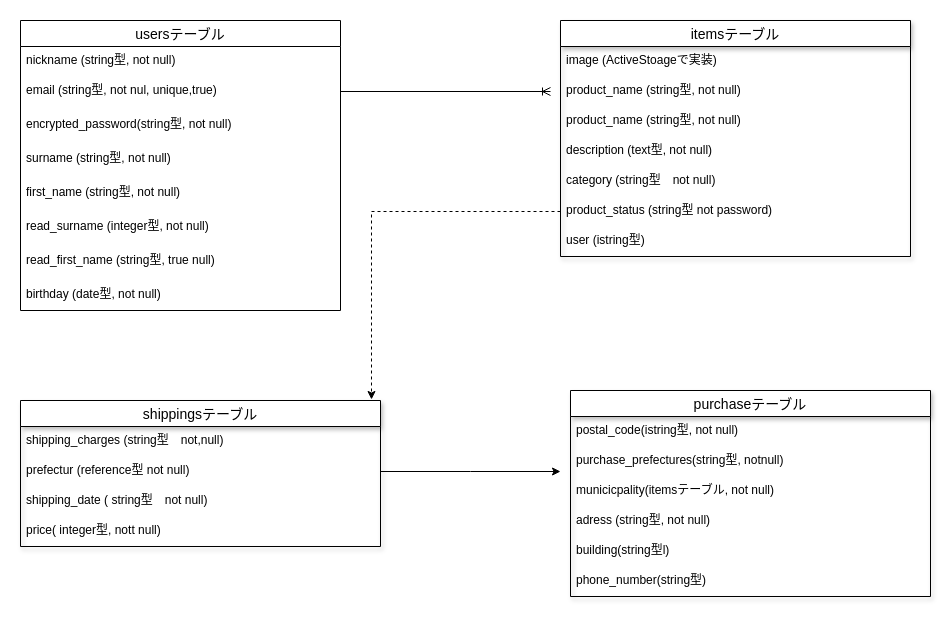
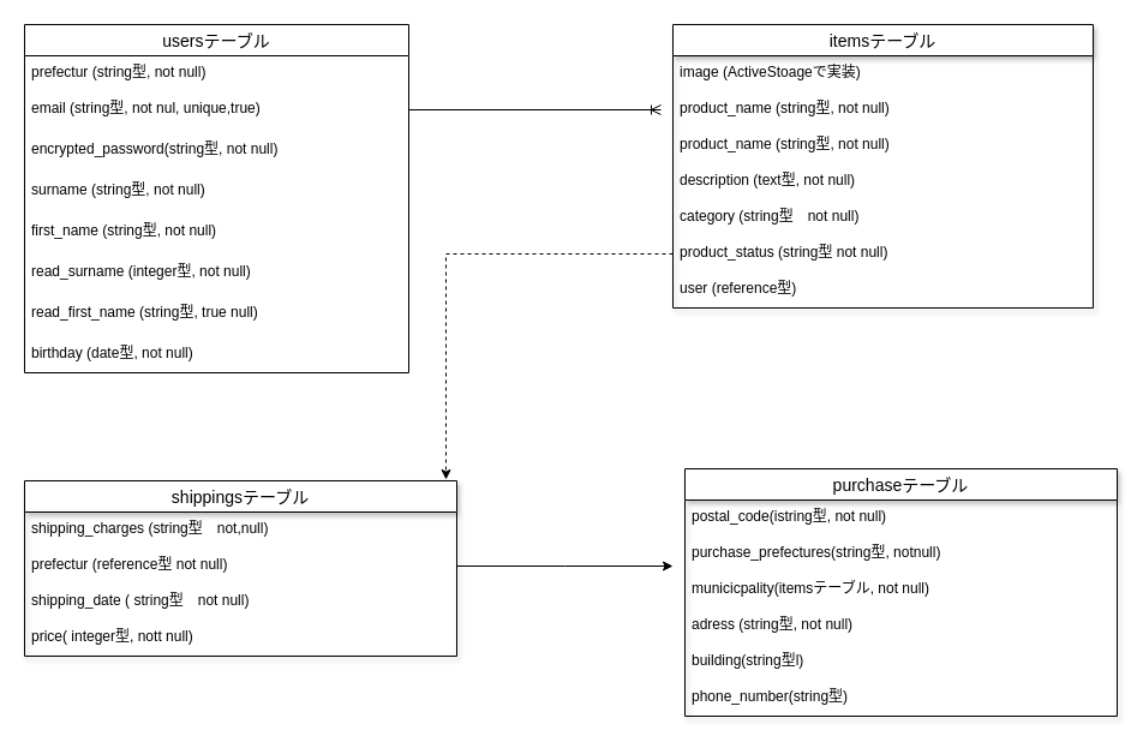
  <mxCell id="0" />
  <mxCell id="1" parent="0" />
  <mxCell id="2" value="usersテーブル" style="swimlane;fontStyle=0;childLayout=stackLayout;horizontal=1;startSize=26;horizontalStack=0;resizeParent=1;resizeParentMax=0;resizeLast=0;collapsible=1;marginBottom=0;align=center;fontSize=14;" parent="1" vertex="1"><mxGeometry x="20" y="20" width="320" height="290" as="geometry" /></mxCell>
- <mxCell id="3" value="nickname (string型, not null)&#10;&#10;a" style="text;strokeColor=none;fillColor=none;spacingLeft=4;spacingRight=4;overflow=hidden;rotatable=0;points=[[0,0.5],[1,0.5]];portConstraint=eastwest;fontSize=12;" parent="2" vertex="1"><mxGeometry y="26" width="320" height="30" as="geometry" /></mxCell>
+ <mxCell id="3" value="prefectur (string型, not null)&#10;&#10;a" style="text;strokeColor=none;fillColor=none;spacingLeft=4;spacingRight=4;overflow=hidden;rotatable=0;points=[[0,0.5],[1,0.5]];portConstraint=eastwest;fontSize=12;" parent="2" vertex="1"><mxGeometry y="26" width="320" height="30" as="geometry" /></mxCell>
  <mxCell id="4" value="email (string型, not nul, unique,true)" style="text;strokeColor=none;fillColor=none;spacingLeft=4;spacingRight=4;overflow=hidden;rotatable=0;points=[[0,0.5],[1,0.5]];portConstraint=eastwest;fontSize=12;" parent="2" vertex="1"><mxGeometry y="56" width="320" height="30" as="geometry" /></mxCell>
  <mxCell id="5" value="encrypted_password(string型, not null)" style="text;strokeColor=none;fillColor=none;spacingLeft=4;spacingRight=4;overflow=hidden;rotatable=0;points=[[0,0.5],[1,0.5]];portConstraint=eastwest;fontSize=12;shadow=1;verticalAlign=middle;" parent="2" vertex="1"><mxGeometry y="86" width="320" height="34" as="geometry" /></mxCell>
  <mxCell id="6" value="surname (string型, not null)" style="text;strokeColor=none;fillColor=none;spacingLeft=4;spacingRight=4;overflow=hidden;rotatable=0;points=[[0,0.5],[1,0.5]];portConstraint=eastwest;fontSize=12;shadow=1;verticalAlign=middle;" parent="2" vertex="1"><mxGeometry y="120" width="320" height="34" as="geometry" /></mxCell>
  <mxCell id="7" value="first_name (string型, not null)" style="text;strokeColor=none;fillColor=none;spacingLeft=4;spacingRight=4;overflow=hidden;rotatable=0;points=[[0,0.5],[1,0.5]];portConstraint=eastwest;fontSize=12;shadow=1;verticalAlign=middle;" parent="2" vertex="1"><mxGeometry y="154" width="320" height="34" as="geometry" /></mxCell>
  <mxCell id="8" value="read_surname (integer型, not null)" style="text;strokeColor=none;fillColor=none;spacingLeft=4;spacingRight=4;overflow=hidden;rotatable=0;points=[[0,0.5],[1,0.5]];portConstraint=eastwest;fontSize=12;shadow=1;verticalAlign=middle;" parent="2" vertex="1"><mxGeometry y="188" width="320" height="34" as="geometry" /></mxCell>
  <mxCell id="9" value="read_first_name (string型, true null)" style="text;strokeColor=none;fillColor=none;spacingLeft=4;spacingRight=4;overflow=hidden;rotatable=0;points=[[0,0.5],[1,0.5]];portConstraint=eastwest;fontSize=12;shadow=1;verticalAlign=middle;" vertex="1" parent="2"><mxGeometry y="222" width="320" height="34" as="geometry" /></mxCell>
  <mxCell id="10" value="birthday (date型, not null)" style="text;strokeColor=none;fillColor=none;spacingLeft=4;spacingRight=4;overflow=hidden;rotatable=0;points=[[0,0.5],[1,0.5]];portConstraint=eastwest;fontSize=12;shadow=1;verticalAlign=middle;" vertex="1" parent="2"><mxGeometry y="256" width="320" height="34" as="geometry" /></mxCell>
  <mxCell id="11" value="itemsテーブル" style="swimlane;fontStyle=0;childLayout=stackLayout;horizontal=1;startSize=26;horizontalStack=0;resizeParent=1;resizeParentMax=0;resizeLast=0;collapsible=1;marginBottom=0;align=center;fontSize=14;shadow=1;html=0;" parent="1" vertex="1"><mxGeometry x="560" y="20" width="350" height="236" as="geometry" /></mxCell>
  <mxCell id="12" value="image (ActiveStoageで実装)" style="text;strokeColor=none;fillColor=none;spacingLeft=4;spacingRight=4;overflow=hidden;rotatable=0;points=[[0,0.5],[1,0.5]];portConstraint=eastwest;fontSize=12;" parent="11" vertex="1"><mxGeometry y="26" width="350" height="30" as="geometry" /></mxCell>
  <mxCell id="13" value="product_name (string型, not null)" style="text;strokeColor=none;fillColor=none;spacingLeft=4;spacingRight=4;overflow=hidden;rotatable=0;points=[[0,0.5],[1,0.5]];portConstraint=eastwest;fontSize=12;" parent="11" vertex="1"><mxGeometry y="56" width="350" height="30" as="geometry" /></mxCell>
  <mxCell id="14" value="product_name (string型, not null)" style="text;strokeColor=none;fillColor=none;spacingLeft=4;spacingRight=4;overflow=hidden;rotatable=0;points=[[0,0.5],[1,0.5]];portConstraint=eastwest;fontSize=12;" parent="11" vertex="1"><mxGeometry y="86" width="350" height="30" as="geometry" /></mxCell>
  <mxCell id="15" value="description (text型, not null)" style="text;strokeColor=none;fillColor=none;spacingLeft=4;spacingRight=4;overflow=hidden;rotatable=0;points=[[0,0.5],[1,0.5]];portConstraint=eastwest;fontSize=12;" parent="11" vertex="1"><mxGeometry y="116" width="350" height="30" as="geometry" /></mxCell>
  <mxCell id="16" value="category (string型　not null)" style="text;strokeColor=none;fillColor=none;spacingLeft=4;spacingRight=4;overflow=hidden;rotatable=0;points=[[0,0.5],[1,0.5]];portConstraint=eastwest;fontSize=12;" parent="11" vertex="1"><mxGeometry y="146" width="350" height="30" as="geometry" /></mxCell>
- <mxCell id="17" value="product_status (string型 not password)" style="text;strokeColor=none;fillColor=none;spacingLeft=4;spacingRight=4;overflow=hidden;rotatable=0;points=[[0,0.5],[1,0.5]];portConstraint=eastwest;fontSize=12;" parent="11" vertex="1"><mxGeometry y="176" width="350" height="30" as="geometry" /></mxCell>
- <mxCell id="18" value="user (istring型)" style="text;strokeColor=none;fillColor=none;spacingLeft=4;spacingRight=4;overflow=hidden;rotatable=0;points=[[0,0.5],[1,0.5]];portConstraint=eastwest;fontSize=12;" parent="11" vertex="1"><mxGeometry y="206" width="350" height="30" as="geometry" /></mxCell>
+ <mxCell id="17" value="product_status (string型 not null)" style="text;strokeColor=none;fillColor=none;spacingLeft=4;spacingRight=4;overflow=hidden;rotatable=0;points=[[0,0.5],[1,0.5]];portConstraint=eastwest;fontSize=12;" parent="11" vertex="1"><mxGeometry y="176" width="350" height="30" as="geometry" /></mxCell>
+ <mxCell id="18" value="user (reference型)" style="text;strokeColor=none;fillColor=none;spacingLeft=4;spacingRight=4;overflow=hidden;rotatable=0;points=[[0,0.5],[1,0.5]];portConstraint=eastwest;fontSize=12;" parent="11" vertex="1"><mxGeometry y="206" width="350" height="30" as="geometry" /></mxCell>
  <mxCell id="19" value="shippingsテーブル" style="swimlane;fontStyle=0;childLayout=stackLayout;horizontal=1;startSize=26;horizontalStack=0;resizeParent=1;resizeParentMax=0;resizeLast=0;collapsible=1;marginBottom=0;align=center;fontSize=14;shadow=1;html=0;" parent="1" vertex="1"><mxGeometry x="20" y="400" width="360" height="146" as="geometry" /></mxCell>
  <mxCell id="20" value="shipping_charges (string型　not,null)" style="text;strokeColor=none;fillColor=none;spacingLeft=4;spacingRight=4;overflow=hidden;rotatable=0;points=[[0,0.5],[1,0.5]];portConstraint=eastwest;fontSize=12;" parent="19" vertex="1"><mxGeometry y="26" width="360" height="30" as="geometry" /></mxCell>
  <mxCell id="21" value="prefectur (reference型 not null)" style="text;strokeColor=none;fillColor=none;spacingLeft=4;spacingRight=4;overflow=hidden;rotatable=0;points=[[0,0.5],[1,0.5]];portConstraint=eastwest;fontSize=12;" parent="19" vertex="1"><mxGeometry y="56" width="360" height="30" as="geometry" /></mxCell>
  <mxCell id="22" value="shipping_date ( string型　not null)&#10;" style="text;strokeColor=none;fillColor=none;spacingLeft=4;spacingRight=4;overflow=hidden;rotatable=0;points=[[0,0.5],[1,0.5]];portConstraint=eastwest;fontSize=12;" parent="19" vertex="1"><mxGeometry y="86" width="360" height="30" as="geometry" /></mxCell>
  <mxCell id="23" value="price( integer型, nott null)" style="text;strokeColor=none;fillColor=none;spacingLeft=4;spacingRight=4;overflow=hidden;rotatable=0;points=[[0,0.5],[1,0.5]];portConstraint=eastwest;fontSize=12;" parent="19" vertex="1"><mxGeometry y="116" width="360" height="30" as="geometry" /></mxCell>
  <mxCell id="24" value="purchaseテーブル" style="swimlane;fontStyle=0;childLayout=stackLayout;horizontal=1;startSize=26;horizontalStack=0;resizeParent=1;resizeParentMax=0;resizeLast=0;collapsible=1;marginBottom=0;align=center;fontSize=14;shadow=1;html=0;" parent="1" vertex="1"><mxGeometry x="570" y="390" width="360" height="206" as="geometry" /></mxCell>
  <mxCell id="25" value="postal_code(istring型, not null)" style="text;strokeColor=none;fillColor=none;spacingLeft=4;spacingRight=4;overflow=hidden;rotatable=0;points=[[0,0.5],[1,0.5]];portConstraint=eastwest;fontSize=12;" parent="24" vertex="1"><mxGeometry y="26" width="360" height="30" as="geometry" /></mxCell>
  <mxCell id="26" value="purchase_prefectures(string型, notnull)" style="text;strokeColor=none;fillColor=none;spacingLeft=4;spacingRight=4;overflow=hidden;rotatable=0;points=[[0,0.5],[1,0.5]];portConstraint=eastwest;fontSize=12;" parent="24" vertex="1"><mxGeometry y="56" width="360" height="30" as="geometry" /></mxCell>
  <mxCell id="27" value="municicpality(itemsテーブル, not null)" style="text;strokeColor=none;fillColor=none;spacingLeft=4;spacingRight=4;overflow=hidden;rotatable=0;points=[[0,0.5],[1,0.5]];portConstraint=eastwest;fontSize=12;" parent="24" vertex="1"><mxGeometry y="86" width="360" height="30" as="geometry" /></mxCell>
  <mxCell id="28" value="adress (string型, not null)" style="text;strokeColor=none;fillColor=none;spacingLeft=4;spacingRight=4;overflow=hidden;rotatable=0;points=[[0,0.5],[1,0.5]];portConstraint=eastwest;fontSize=12;" parent="24" vertex="1"><mxGeometry y="116" width="360" height="30" as="geometry" /></mxCell>
  <mxCell id="29" value="building(string型l)" style="text;strokeColor=none;fillColor=none;spacingLeft=4;spacingRight=4;overflow=hidden;rotatable=0;points=[[0,0.5],[1,0.5]];portConstraint=eastwest;fontSize=12;" parent="24" vertex="1"><mxGeometry y="146" width="360" height="30" as="geometry" /></mxCell>
  <mxCell id="30" value="phone_number(string型)" style="text;strokeColor=none;fillColor=none;spacingLeft=4;spacingRight=4;overflow=hidden;rotatable=0;points=[[0,0.5],[1,0.5]];portConstraint=eastwest;fontSize=12;" parent="24" vertex="1"><mxGeometry y="176" width="360" height="30" as="geometry" /></mxCell>
  <mxCell id="31" style="edgeStyle=orthogonalEdgeStyle;rounded=0;orthogonalLoop=1;jettySize=auto;html=1;exitX=1;exitY=0.5;exitDx=0;exitDy=0;endArrow=ERoneToMany;endFill=0;fontSize=17;strokeWidth=1;" parent="1" source="4" edge="1"><mxGeometry relative="1" as="geometry"><mxPoint x="550" y="91" as="targetPoint" /><Array as="points"><mxPoint x="550" y="91" /><mxPoint x="550" y="91" /></Array></mxGeometry></mxCell>
  <mxCell id="32" style="edgeStyle=orthogonalEdgeStyle;rounded=0;orthogonalLoop=1;jettySize=auto;html=1;exitX=0;exitY=0.5;exitDx=0;exitDy=0;endArrow=classic;endFill=1;strokeWidth=1;fontSize=17;entryX=0.975;entryY=-0.007;entryDx=0;entryDy=0;entryPerimeter=0;dashed=1;" parent="1" source="17" target="19" edge="1"><mxGeometry relative="1" as="geometry"><mxPoint x="370" y="380" as="targetPoint" /></mxGeometry></mxCell>
  <mxCell id="33" style="edgeStyle=orthogonalEdgeStyle;rounded=0;orthogonalLoop=1;jettySize=auto;html=1;exitX=1;exitY=0.5;exitDx=0;exitDy=0;endArrow=classic;endFill=1;strokeWidth=1;fontSize=17;" parent="1" source="21" edge="1"><mxGeometry relative="1" as="geometry"><mxPoint x="560" y="471" as="targetPoint" /></mxGeometry></mxCell>
